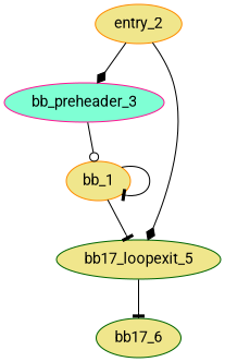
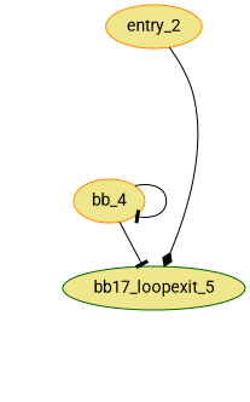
  digraph {
    fontname=Roboto
    node [color=darkorange fillcolor=khaki fontname=Roboto style=filled]
    edge [arrowhead=tee fontname=Roboto]
-   bb_preheader_3 [color=deeppink fillcolor=aquamarine]
    entry_2
    bb17_loopexit_5 [color=darkgreen]
-   bb_4 [label=bb_1]
-   bb17_6 [color=darkgreen]
-   bb_preheader_3 -> bb_4 [arrowhead=odot]
-   entry_2 -> bb_preheader_3 [arrowhead=diamond]
+   bb_4
    entry_2 -> bb17_loopexit_5 [arrowhead=diamond]
-   bb17_loopexit_5 -> bb17_6
    bb_4 -> bb17_loopexit_5
    bb_4 -> bb_4
  }
